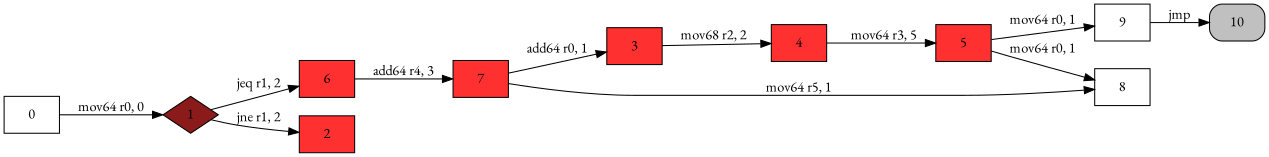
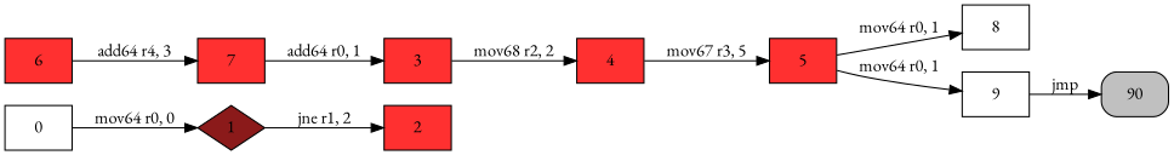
  digraph {
    fontname="EB Garamond"
    rankdir=LR
    node [fillcolor=firebrick1 fontname="EB Garamond" shape=box style=filled]
    edge [fontname="EB Garamond"]
    1 [fillcolor=firebrick4 shape=diamond]
    6
    2
    0 [fillcolor="" style=""]
    7
    3
    8 [fillcolor="" style=""]
    4
    5
    9 [fillcolor="" style=""]
-   10 [fillcolor=grey style="rounded,filled"]
-   1 -> 6 [label="jeq r1, 2"]
+   10 [fillcolor=grey style="rounded,filled" label=90]
    1 -> 2 [label="jne r1, 2"]
    6 -> 7 [label="add64 r4, 3"]
    0 -> 1 [label="mov64 r0, 0"]
    7 -> 3 [label="add64 r0, 1"]
-   7 -> 8 [label="mov64 r5, 1"]
    3 -> 4 [label="mov68 r2, 2"]
-   4 -> 5 [label="mov64 r3, 5"]
+   4 -> 5 [label="mov67 r3, 5"]
    5 -> 8 [label="mov64 r0, 1"]
    5 -> 9 [label="mov64 r0, 1"]
    9 -> 10 [label=jmp]
  }
